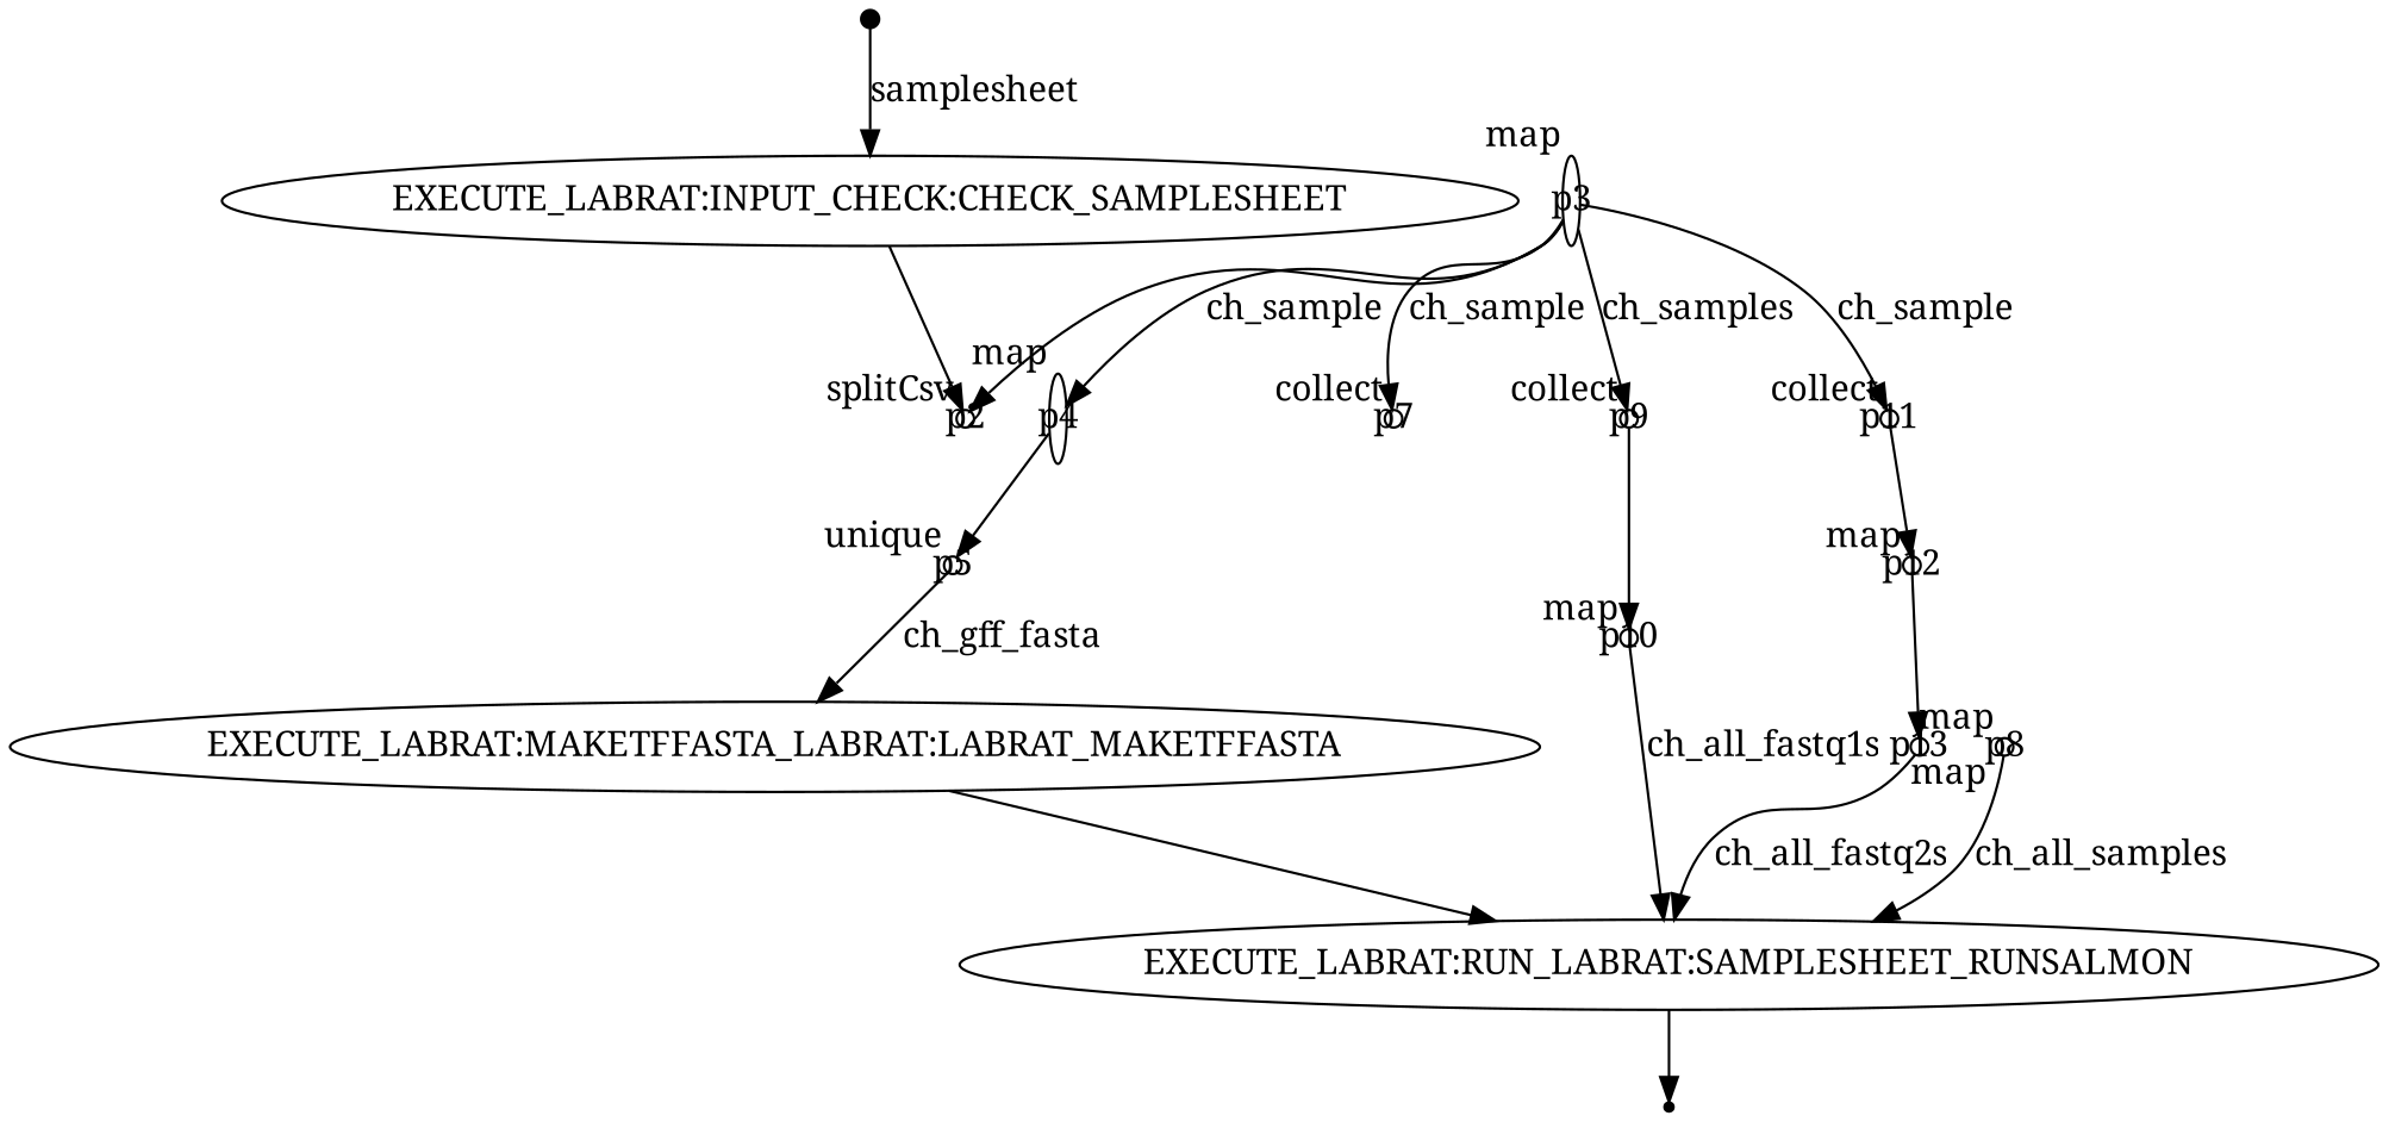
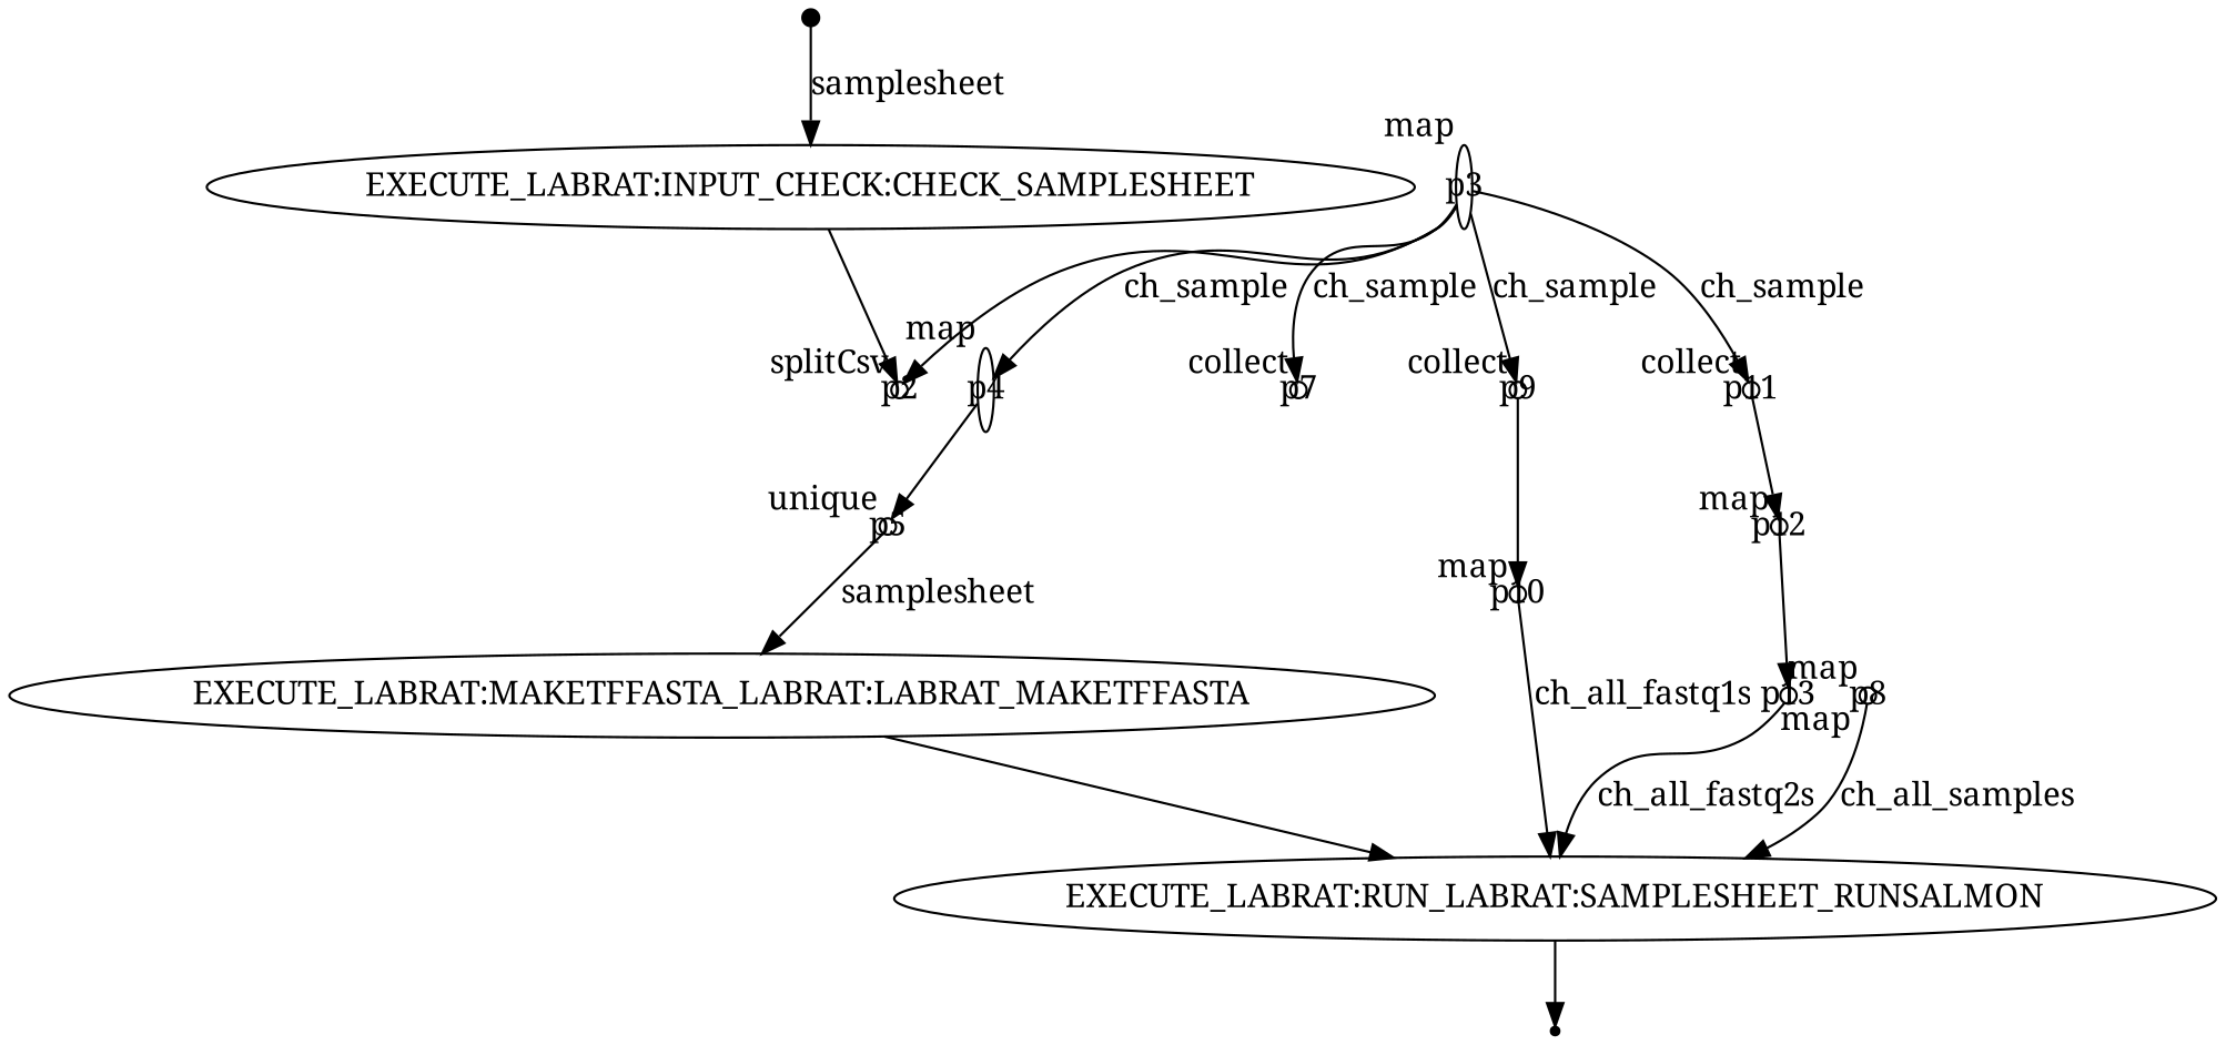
  digraph {
    fontname="Noto Serif"
    node [fixedsize=true fontname="Noto Serif" shape=circle xlabel=map]
    edge [fontname="Noto Serif"]
    p0 [shape=point width=0.1 xlabel=""]
    n2 [label="EXECUTE_LABRAT:INPUT_CHECK:CHECK_SAMPLESHEET" fixedsize="" shape="" xlabel=""]
    p2 [width=0.1 xlabel=splitCsv]
    p3 [shape=ellipse width=0.1]
    p4 [shape=ellipse width=0.1]
    p7 [width=0.1 xlabel=collect]
    p9 [width=0.1 xlabel=collect]
    p11 [width=0.1 xlabel=collect]
    p5 [width=0.1 xlabel=unique]
    p10 [width=0.1]
    p12 [width=0.1]
    n12 [label="EXECUTE_LABRAT:MAKETFFASTA_LABRAT:LABRAT_MAKETFFASTA" fixedsize="" shape="" xlabel=""]
    n13 [label="EXECUTE_LABRAT:RUN_LABRAT:SAMPLESHEET_RUNSALMON" fixedsize="" shape="" xlabel=""]
    p15 [shape=point fixedsize="" xlabel=""]
    p8 [width=0.1]
    p13 [width=0.1]
    p0 -> n2 [label=samplesheet]
    n2 -> p2
    p3 -> p2
    p3 -> p4 [label=ch_sample]
    p3 -> p7 [label=ch_sample]
-   p3 -> p9 [label=ch_samples]
+   p3 -> p9 [label=ch_sample]
    p3 -> p11 [label=ch_sample]
    p4 -> p5
    p9 -> p10
    p11 -> p12
-   p5 -> n12 [label=ch_gff_fasta]
+   p5 -> n12 [label=samplesheet]
    p10 -> n13 [label=ch_all_fastq1s]
    p12 -> p13
    n12 -> n13
    n13 -> p15
    p8 -> n13 [label=ch_all_samples]
    p13 -> n13 [label=ch_all_fastq2s]
  }
